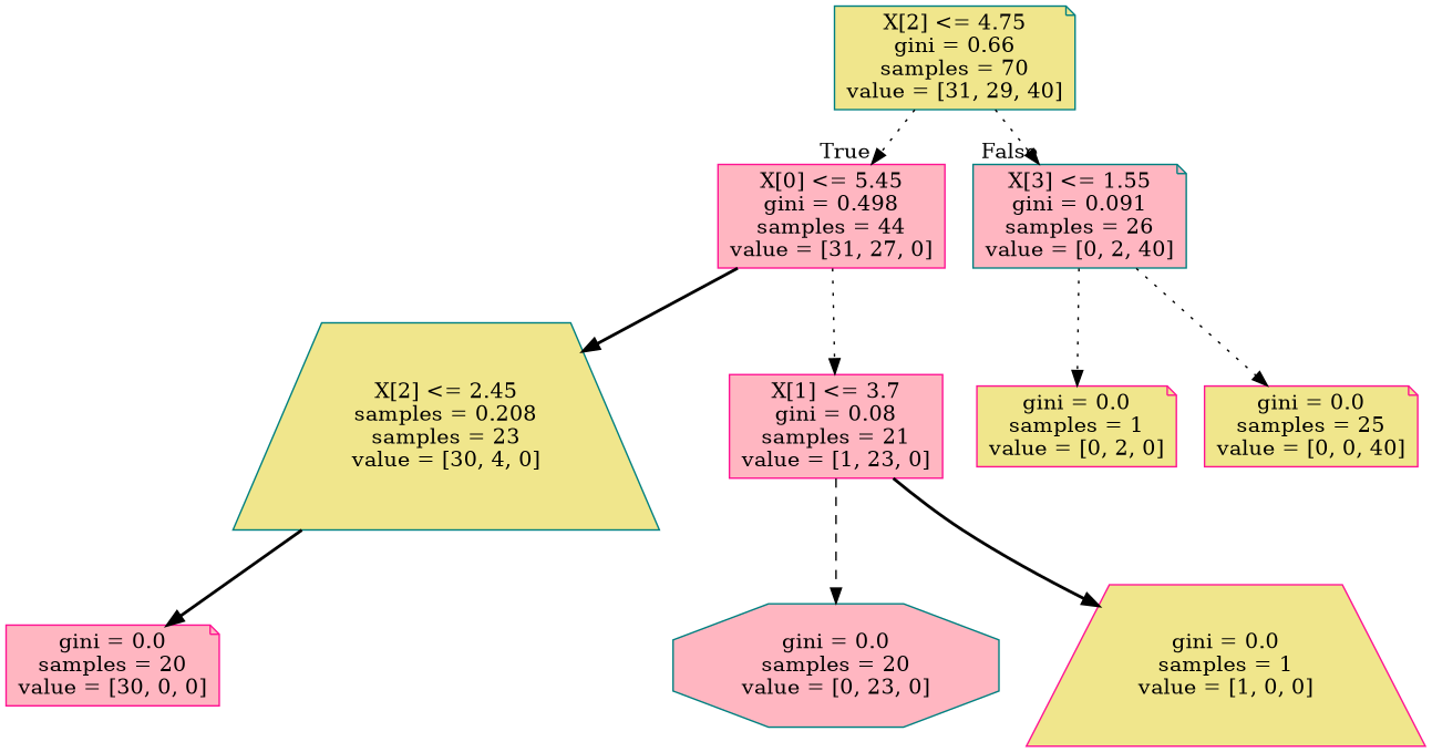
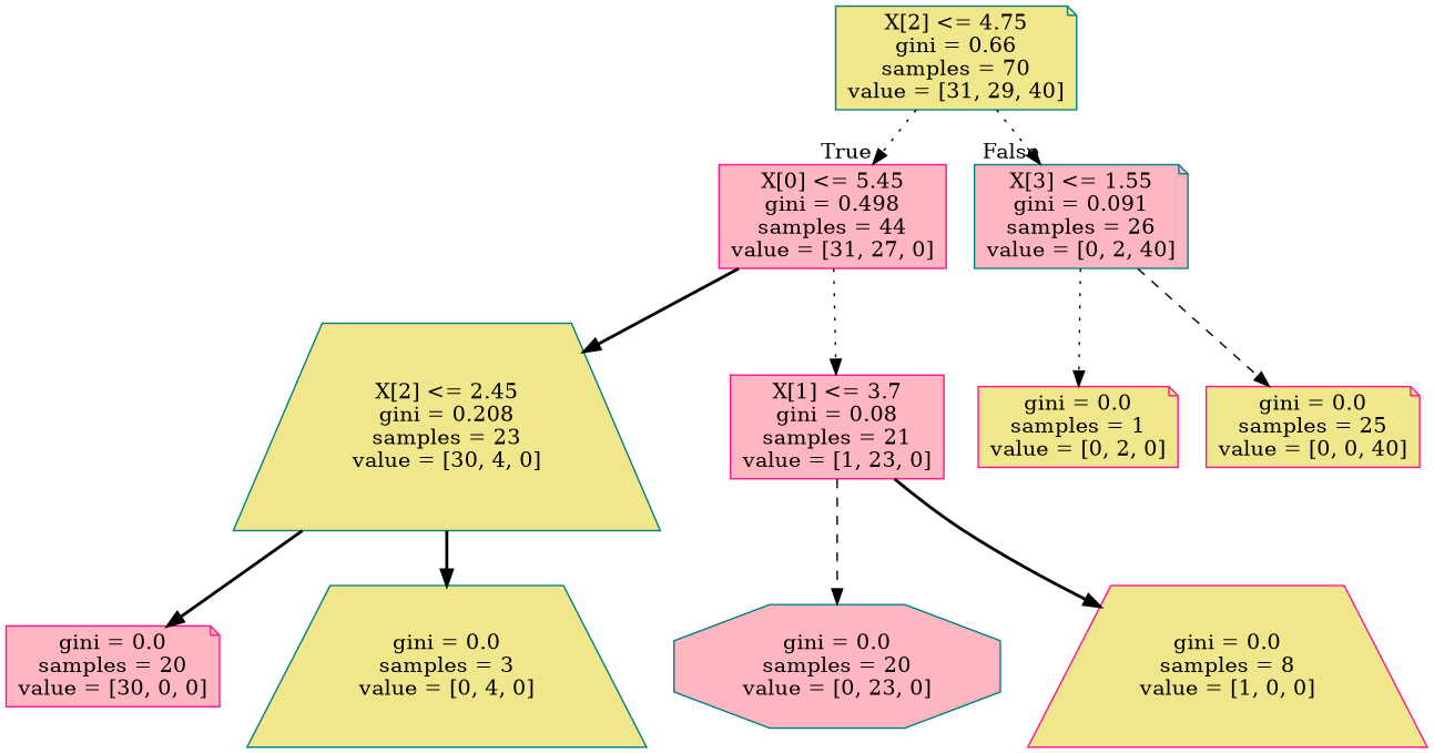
  digraph {
    node [color=deeppink fillcolor=khaki shape=note style=filled]
    edge [style=dotted]
    n1 [color=teal label="X[2] <= 4.75\ngini = 0.66\nsamples = 70\nvalue = [31, 29, 40]"]
    n2 [fillcolor=lightpink label="X[0] <= 5.45\ngini = 0.498\nsamples = 44\nvalue = [31, 27, 0]" shape=box]
    n3 [color=teal fillcolor=lightpink label="X[3] <= 1.55\ngini = 0.091\nsamples = 26\nvalue = [0, 2, 40]"]
-   n4 [color=teal label="X[2] <= 2.45\nsamples = 0.208\nsamples = 23\nvalue = [30, 4, 0]" shape=trapezium]
+   n4 [color=teal label="X[2] <= 2.45\ngini = 0.208\nsamples = 23\nvalue = [30, 4, 0]" shape=trapezium]
    n5 [fillcolor=lightpink label="X[1] <= 3.7\ngini = 0.08\nsamples = 21\nvalue = [1, 23, 0]" shape=box]
    n6 [label="gini = 0.0\nsamples = 1\nvalue = [0, 2, 0]"]
    n7 [label="gini = 0.0\nsamples = 25\nvalue = [0, 0, 40]"]
    n8 [fillcolor=lightpink label="gini = 0.0\nsamples = 20\nvalue = [30, 0, 0]"]
+   n9 [color=teal label="gini = 0.0\nsamples = 3\nvalue = [0, 4, 0]" shape=trapezium]
    n10 [color=teal fillcolor=lightpink label="gini = 0.0\nsamples = 20\nvalue = [0, 23, 0]" shape=octagon]
-   n11 [label="gini = 0.0\nsamples = 1\nvalue = [1, 0, 0]" shape=trapezium]
+   n11 [label="gini = 0.0\nsamples = 8\nvalue = [1, 0, 0]" shape=trapezium]
    n1 -> n2 [headlabel=True labelangle=45 labeldistance=2.5]
    n1 -> n3 [headlabel=False labelangle=-45 labeldistance=2.5]
    n2 -> n4 [style=bold]
    n2 -> n5
    n3 -> n6
-   n3 -> n7
+   n3 -> n7 [style=dashed]
    n4 -> n8 [style=bold]
+   n4 -> n9 [style=bold]
    n5 -> n10 [style=dashed]
    n5 -> n11 [style=bold]
  }
